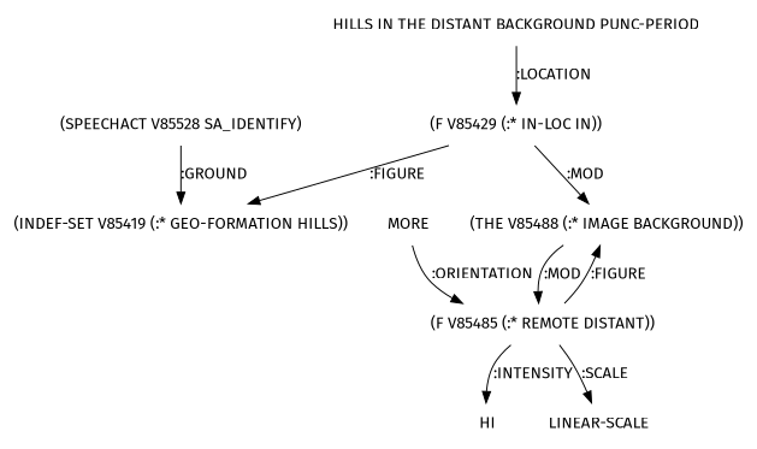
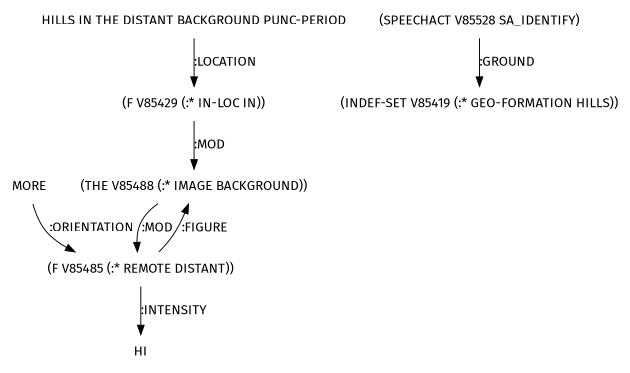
  digraph {
    fontname="Fira Sans"
    node [fontname="Fira Sans" shape=none]
    edge [fontname="Fira Sans"]
    n1 [label="(F V85429 (:* IN-LOC IN))"]
    "HILLS IN THE DISTANT BACKGROUND PUNC-PERIOD"
    n3 [label="(SPEECHACT V85528 SA_IDENTIFY)"]
    n4 [label="(INDEF-SET V85419 (:* GEO-FORMATION HILLS))"]
    n5 [label="(THE V85488 (:* IMAGE BACKGROUND))"]
    n6 [label="(F V85485 (:* REMOTE DISTANT))"]
    n7 [label=HI]
-   n8 [label="LINEAR-SCALE"]
    n9 [label=MORE]
-   n1 -> n4 [label=":FIGURE"]
    n1 -> n5 [label=":MOD"]
    "HILLS IN THE DISTANT BACKGROUND PUNC-PERIOD" -> n1 [label=":LOCATION"]
    n3 -> n4 [label=":GROUND"]
    n5 -> n6 [label=":MOD"]
    n6 -> n5 [label=":FIGURE"]
    n6 -> n7 [label=":INTENSITY"]
-   n6 -> n8 [label=":SCALE"]
    n9 -> n6 [label=":ORIENTATION"]
  }
